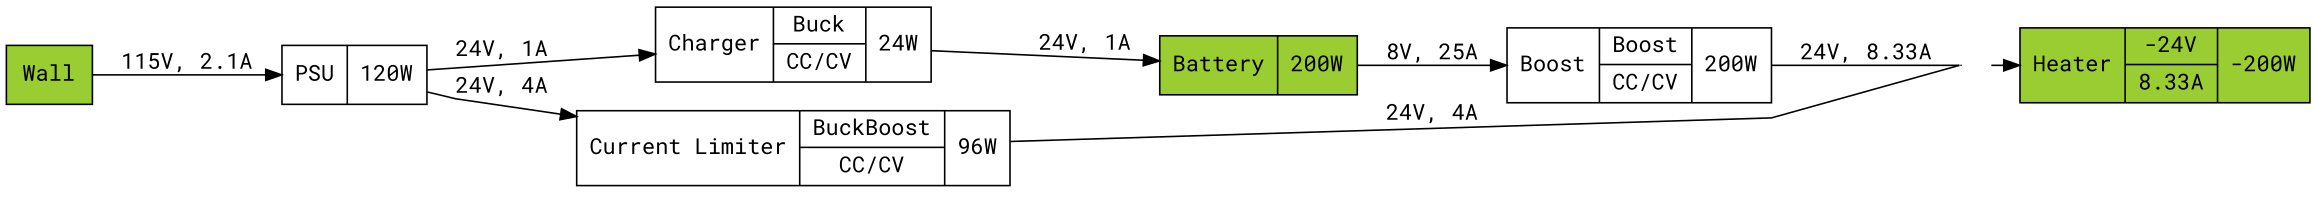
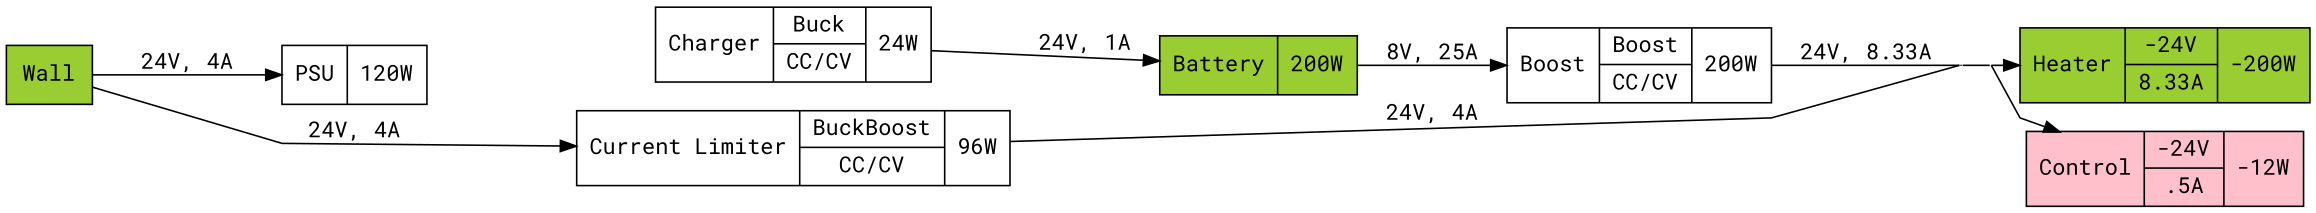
  digraph {
    concentrate=true
    fontname="Roboto Mono"
    rankdir=LR
    splines=compound
    node [fontname="Roboto Mono" shape=record]
    edge [fontname="Roboto Mono" weight=24]
    n1 [fillcolor=yellowgreen label="{Wall}" style=filled]
    n2 [label="{PSU|120W}"]
    n3 [label="{Charger|{Buck|CC/CV}|24W}"]
    n4 [label="{Current Limiter|{BuckBoost|CC/CV}|96W}"]
    n5 [fillcolor=yellowgreen label="{Battery|200W}" style=filled]
    comm [shape=point width=0]
    n7 [label="{Boost|{Boost|CC/CV}|200W}"]
    n8 [fillcolor=yellowgreen label="{Heater|{-24V|8.33A}|-200W}" style=filled]
-   n1 -> n2 [label="115V, 2.1A" weight=240]
-   n2 -> n3 [label="24V, 1A"]
-   n2 -> n4 [label="24V, 4A" weight=96]
+   n9 [fillcolor=pink label="{Control|{-24V|.5A}|-12W}" style=filled]
+   n1 -> n2 [label="24V, 4A" weight=240]
+   n1 -> n4 [label="24V, 4A" weight=96]
    n3 -> n5 [label="24V, 1A"]
    n4 -> comm [dir=none label="24V, 4A" weight=96]
    n5 -> n7 [label="8V, 25A" weight=200]
    comm -> n8 [weight=296]
+   comm -> n9 [weight=296]
    n7 -> comm [dir=none label="24V, 8.33A" weight=200]
  }
